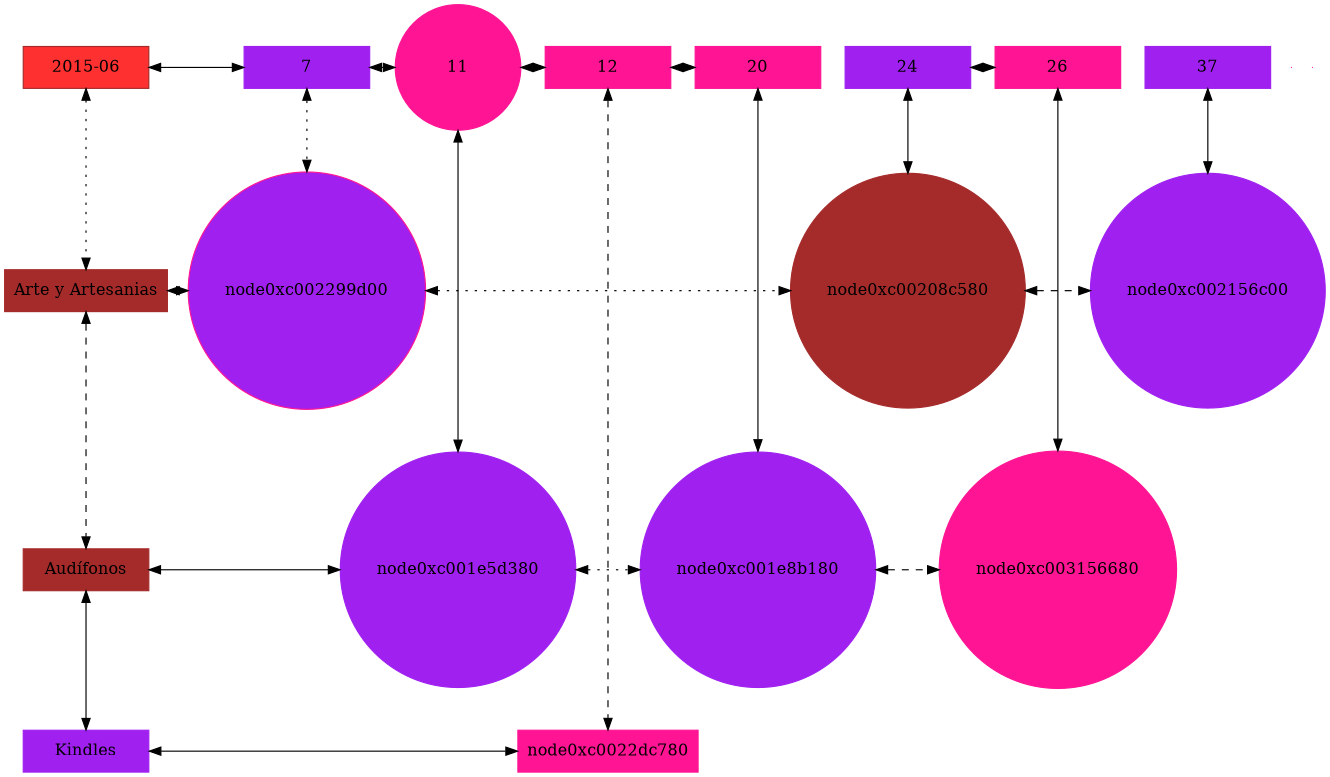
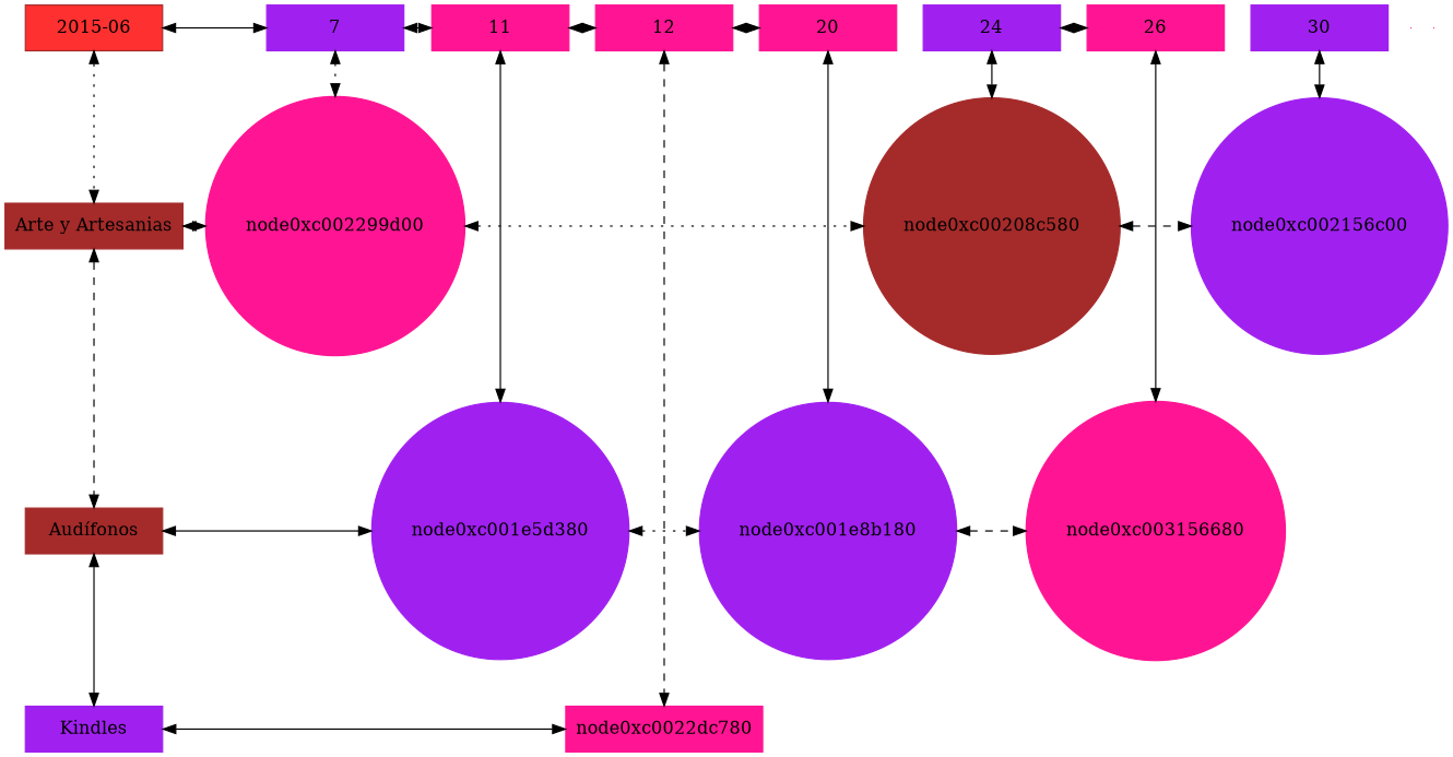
  digraph {
    node [color=deeppink group=1 shape=box style=filled]
    edge [dir=both style=solid]
    n1 [color=brown fillcolor=firebrick1 label="2015-06" width=1.5]
    n2 [color=purple group=7 label=7 width=1.5]
-   n3 [group=11 label=11 shape=circle width=1.5]
+   n3 [group=11 label=11 width=1.5]
    n4 [group=12 label=12 width=1.5]
    n5 [group=20 label=20 width=1.5]
    n6 [color=purple group=24 label=24 width=1.5]
    n7 [group=26 label=26 width=1.5]
-   n8 [color=purple group=30 label=37 width=1.5]
+   n8 [color=purple group=30 label=30 width=1.5]
    n9 [color=brown label="Arte y Artesanias" width=1.5]
-   node0xc002299d00 [group=7 shape=circle width=0.5 fillcolor=purple]
+   node0xc002299d00 [group=7 shape=circle width=0.5]
    node0xc00208c580 [color=brown group=24 shape=circle width=0.5]
    node0xc002156c00 [color=purple group=30 shape=circle width=0.5]
    n13 [color=brown label="Audífonos" width=1.5]
    node0xc001e5d380 [color=purple group=11 shape=circle width=0.5]
    node0xc001e8b180 [color=purple group=20 shape=circle width=0.5]
    n16 [group=26 label=node0xc003156680 shape=circle width=0.5]
    n17 [color=purple label=Kindles width=1.5]
    node0xc0022dc780 [group=12 width=0.5]
    e0 [shape=point width=0 group="" style=""]
    e1 [shape=point width=0 group="" style=""]
    subgraph sub_1 {
      rank=same
      n1
      n2
    }
    subgraph sub_2 {
      rank=same
      n2
      n3
    }
    subgraph sub_3 {
      rank=same
      n3
      n4
    }
    subgraph sub_4 {
      rank=same
      n4
      n5
    }
    subgraph sub_5 {
      rank=same
      n5
      n6
    }
    subgraph sub_6 {
      rank=same
      n6
      n7
    }
    subgraph sub_7 {
      rank=same
      n7
      n8
    }
    subgraph sub_8 {
      rank=same
      n9
      node0xc002299d00
    }
    subgraph sub_9 {
      rank=same
      node0xc002299d00
      node0xc00208c580
    }
    subgraph sub_10 {
      rank=same
      node0xc00208c580
      node0xc002156c00
    }
    subgraph sub_11 {
      rank=same
      n13
      node0xc001e5d380
    }
    subgraph sub_12 {
      rank=same
      node0xc001e5d380
      node0xc001e8b180
    }
    subgraph sub_13 {
      rank=same
      node0xc001e8b180
      n16
    }
    subgraph sub_14 {
      rank=same
      n17
      node0xc0022dc780
    }
    n1 -> n2
    n1 -> n9 [style=dotted]
    n2 -> n3 [style=dashed]
    n2 -> node0xc002299d00 [style=dotted]
    n3 -> n4
    n3 -> node0xc001e5d380
    n4 -> n5 [style=dotted]
    n4 -> node0xc0022dc780 [style=dashed]
    n5 -> node0xc001e8b180
    n6 -> n7 [style=dashed]
    n6 -> node0xc00208c580
    n7 -> n16
    n8 -> node0xc002156c00
    n9 -> node0xc002299d00 [style=dashed]
    n9 -> n13 [style=dashed]
    node0xc002299d00 -> node0xc00208c580 [style=dotted]
    node0xc00208c580 -> node0xc002156c00 [style=dashed]
    n13 -> node0xc001e5d380
    n13 -> n17
    node0xc001e5d380 -> node0xc001e8b180 [style=dotted]
    node0xc001e8b180 -> n16 [style=dashed]
    n17 -> node0xc0022dc780
  }
